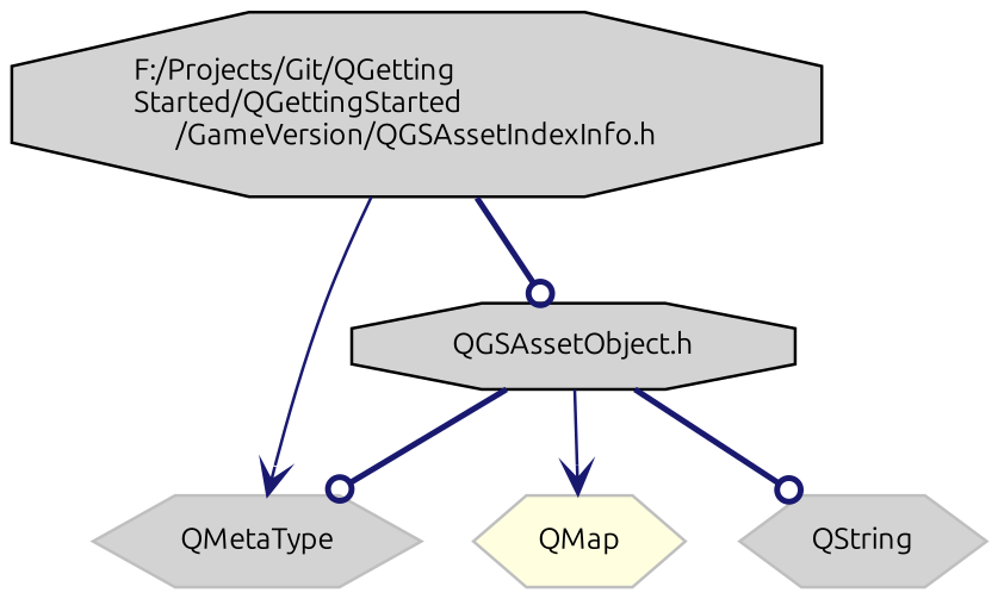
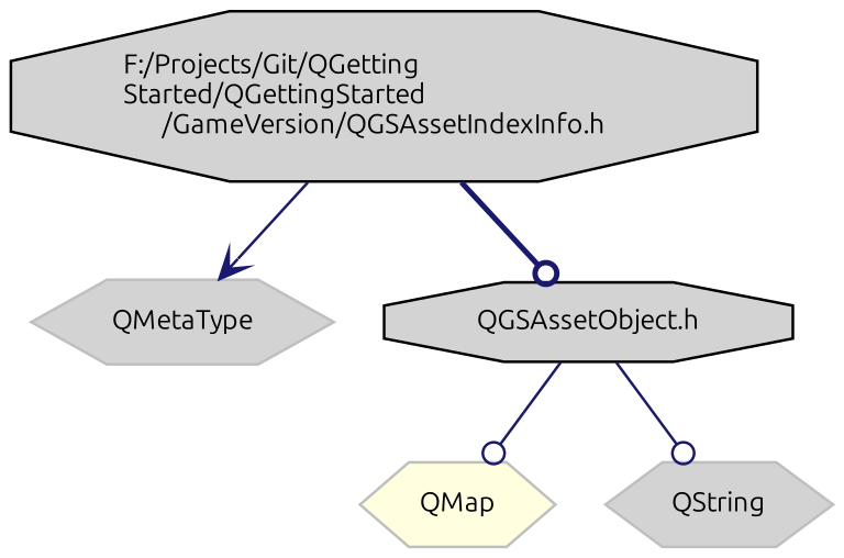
  digraph {
    fontname=Ubuntu
    node [color=grey75 fillcolor=lightgrey fontname=Ubuntu fontsize=10 shape=hexagon style=filled]
    edge [arrowhead=odot color=midnightblue fontname=Ubuntu fontsize=10 labelfontname=Helvetica labelfontsize=10 style=bold]
    n1 [color=black fontcolor=black height=0.2 label="F:/Projects/Git/QGetting\lStarted/QGettingStarted\l/GameVersion/QGSAssetIndexInfo.h" shape=octagon width=0.4]
    n2 [height=0.2 label=QMetaType width=0.4]
    n3 [color=black height=0.2 label="QGSAssetObject.h" shape=octagon width=0.4]
    n4 [fillcolor=lightyellow height=0.2 label=QMap width=0.4]
    n5 [height=0.2 label=QString width=0.4]
    n1 -> n2 [arrowhead=vee style=solid]
    n1 -> n3
-   n3 -> n2
-   n3 -> n4 [arrowhead=vee style=solid]
-   n3 -> n5
+   n3 -> n4 [style=solid]
+   n3 -> n5 [style=solid]
  }
